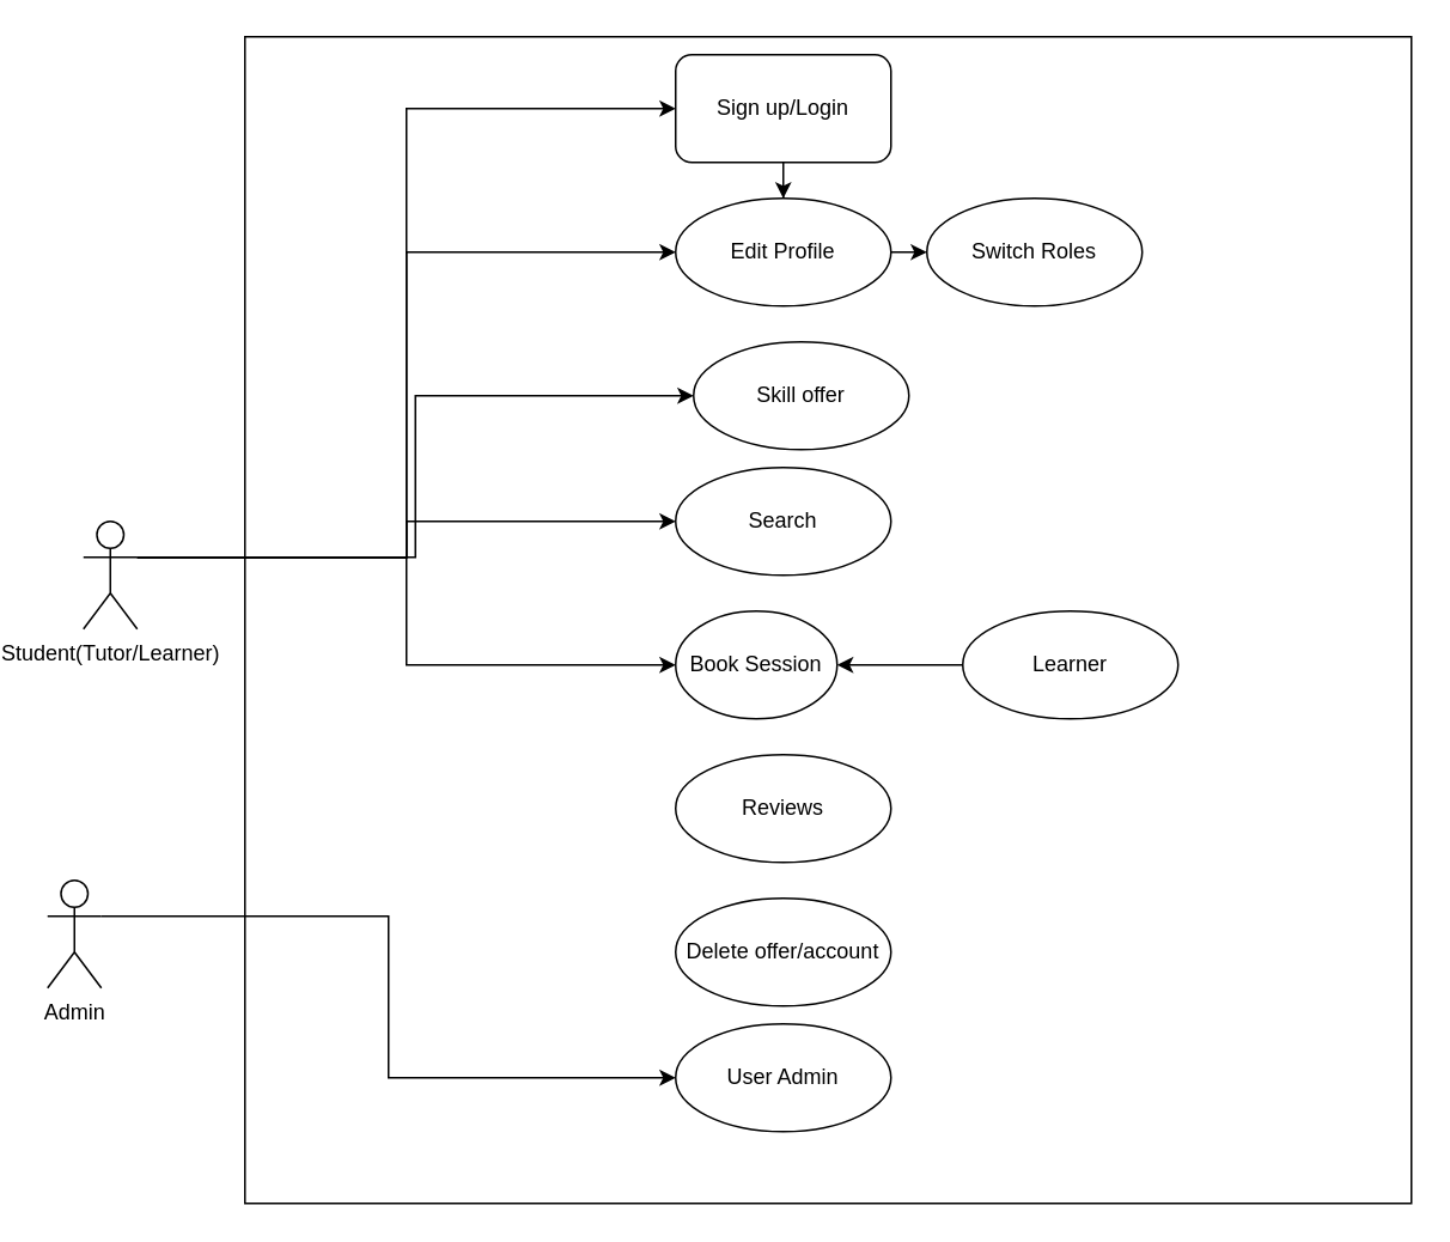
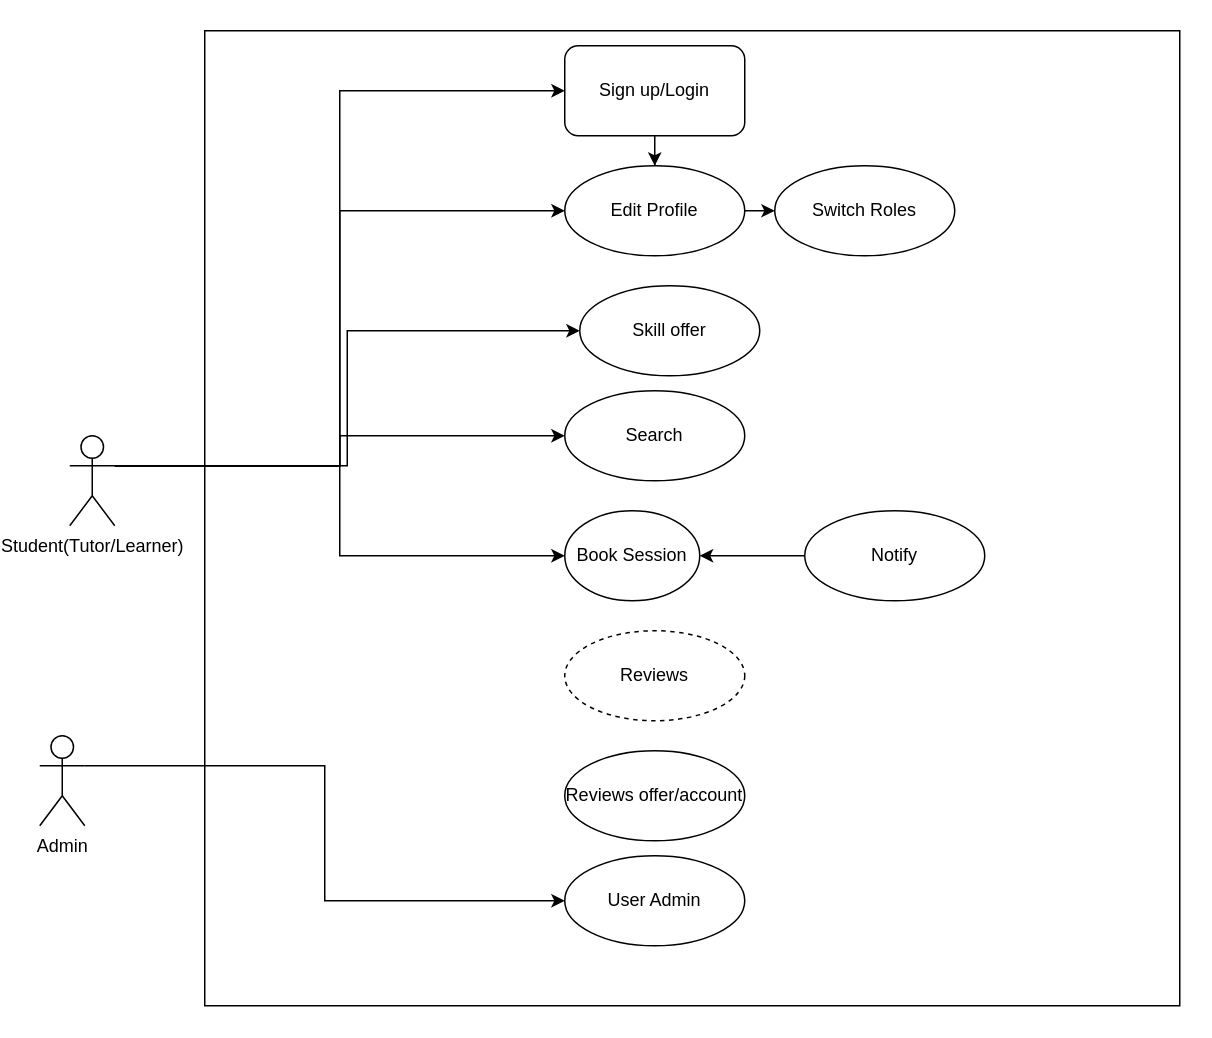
  <mxCell id="0" />
  <mxCell id="1" parent="0" />
  <mxCell id="2" value="" style="whiteSpace=wrap;html=1;aspect=fixed;" vertex="1" parent="1"><mxGeometry x="130" y="20" width="650" height="650" as="geometry" /></mxCell>
  <mxCell id="3" style="edgeStyle=orthogonalEdgeStyle;rounded=0;orthogonalLoop=1;jettySize=auto;html=1;exitX=1;exitY=0.333;exitDx=0;exitDy=0;exitPerimeter=0;entryX=0;entryY=0.5;entryDx=0;entryDy=0;" edge="1" parent="1" source="8" target="12"><mxGeometry relative="1" as="geometry" /></mxCell>
  <mxCell id="4" style="edgeStyle=orthogonalEdgeStyle;rounded=0;orthogonalLoop=1;jettySize=auto;html=1;exitX=1;exitY=0.333;exitDx=0;exitDy=0;exitPerimeter=0;entryX=0;entryY=0.5;entryDx=0;entryDy=0;" edge="1" parent="1" source="8" target="14"><mxGeometry relative="1" as="geometry" /></mxCell>
  <mxCell id="5" style="edgeStyle=orthogonalEdgeStyle;rounded=0;orthogonalLoop=1;jettySize=auto;html=1;exitX=1;exitY=0.333;exitDx=0;exitDy=0;exitPerimeter=0;entryX=0;entryY=0.5;entryDx=0;entryDy=0;" edge="1" parent="1" source="8" target="16"><mxGeometry relative="1" as="geometry" /></mxCell>
  <mxCell id="6" style="edgeStyle=orthogonalEdgeStyle;rounded=0;orthogonalLoop=1;jettySize=auto;html=1;exitX=1;exitY=0.333;exitDx=0;exitDy=0;exitPerimeter=0;entryX=0;entryY=0.5;entryDx=0;entryDy=0;" edge="1" parent="1" source="8" target="17"><mxGeometry relative="1" as="geometry" /></mxCell>
  <mxCell id="7" style="edgeStyle=orthogonalEdgeStyle;rounded=0;orthogonalLoop=1;jettySize=auto;html=1;exitX=1;exitY=0.333;exitDx=0;exitDy=0;exitPerimeter=0;entryX=0;entryY=0.5;entryDx=0;entryDy=0;" edge="1" parent="1" source="8" target="18"><mxGeometry relative="1" as="geometry" /></mxCell>
  <mxCell id="8" value="Student(Tutor/Learner)" style="shape=umlActor;verticalLabelPosition=bottom;verticalAlign=top;html=1;outlineConnect=0;" vertex="1" parent="1"><mxGeometry x="40" y="290" width="30" height="60" as="geometry" /></mxCell>
  <mxCell id="9" style="edgeStyle=orthogonalEdgeStyle;rounded=0;orthogonalLoop=1;jettySize=auto;html=1;exitX=1;exitY=0.333;exitDx=0;exitDy=0;exitPerimeter=0;entryX=0;entryY=0.5;entryDx=0;entryDy=0;" edge="1" parent="1" source="10" target="23"><mxGeometry relative="1" as="geometry" /></mxCell>
  <mxCell id="10" value="Admin" style="shape=umlActor;verticalLabelPosition=bottom;verticalAlign=top;html=1;outlineConnect=0;" vertex="1" parent="1"><mxGeometry x="20" y="490" width="30" height="60" as="geometry" /></mxCell>
  <mxCell id="11" style="edgeStyle=orthogonalEdgeStyle;rounded=0;orthogonalLoop=1;jettySize=auto;html=1;exitX=0.5;exitY=1;exitDx=0;exitDy=0;" edge="1" parent="1" source="12" target="14"><mxGeometry relative="1" as="geometry" /></mxCell>
  <mxCell id="12" value="Sign up/Login" style="whiteSpace=wrap;html=1;rounded=1;" vertex="1" parent="1"><mxGeometry x="370" y="30" width="120" height="60" as="geometry" /></mxCell>
  <mxCell id="13" style="edgeStyle=orthogonalEdgeStyle;rounded=0;orthogonalLoop=1;jettySize=auto;html=1;exitX=1;exitY=0.5;exitDx=0;exitDy=0;entryX=0;entryY=0.5;entryDx=0;entryDy=0;" edge="1" parent="1" source="14" target="15"><mxGeometry relative="1" as="geometry" /></mxCell>
  <mxCell id="14" value="Edit Profile&lt;span style=&quot;color: rgba(0, 0, 0, 0); font-family: monospace; font-size: 0px; text-align: start; text-wrap-mode: nowrap;&quot;&gt;%3CmxGraphModel%3E%3Croot%3E%3CmxCell%20id%3D%220%22%2F%3E%3CmxCell%20id%3D%221%22%20parent%3D%220%22%2F%3E%3CmxCell%20id%3D%222%22%20value%3D%22Sign%20up%2FLogin%22%20style%3D%22ellipse%3BwhiteSpace%3Dwrap%3Bhtml%3D1%3B%22%20vertex%3D%221%22%20parent%3D%221%22%3E%3CmxGeometry%20x%3D%22410%22%20y%3D%22-1050%22%20width%3D%22120%22%20height%3D%2260%22%20as%3D%22geometry%22%2F%3E%3C%2FmxCell%3E%3C%2Froot%3E%3C%2FmxGraphModel%3E&lt;/span&gt;" style="ellipse;whiteSpace=wrap;html=1;" vertex="1" parent="1"><mxGeometry x="370" y="110" width="120" height="60" as="geometry" /></mxCell>
  <mxCell id="15" value="Switch Roles" style="ellipse;whiteSpace=wrap;html=1;" vertex="1" parent="1"><mxGeometry x="510" y="110" width="120" height="60" as="geometry" /></mxCell>
  <mxCell id="16" value="Skill offer" style="ellipse;whiteSpace=wrap;html=1;" vertex="1" parent="1"><mxGeometry x="380" y="190" width="120" height="60" as="geometry" /></mxCell>
  <mxCell id="17" value="Search" style="ellipse;whiteSpace=wrap;html=1;" vertex="1" parent="1"><mxGeometry x="370" y="260" width="120" height="60" as="geometry" /></mxCell>
  <mxCell id="18" value="Book Session" style="ellipse;whiteSpace=wrap;html=1;" vertex="1" parent="1"><mxGeometry x="370" y="340" width="90" height="60" as="geometry" /></mxCell>
  <mxCell id="19" style="edgeStyle=orthogonalEdgeStyle;rounded=0;orthogonalLoop=1;jettySize=auto;html=1;exitX=0;exitY=0.5;exitDx=0;exitDy=0;entryX=1;entryY=0.5;entryDx=0;entryDy=0;" edge="1" parent="1" source="20" target="18"><mxGeometry relative="1" as="geometry" /></mxCell>
- <mxCell id="20" value="Learner" style="ellipse;whiteSpace=wrap;html=1;" vertex="1" parent="1"><mxGeometry x="530" y="340" width="120" height="60" as="geometry" /></mxCell>
- <mxCell id="21" value="Reviews" style="ellipse;whiteSpace=wrap;html=1;" vertex="1" parent="1"><mxGeometry x="370" y="420" width="120" height="60" as="geometry" /></mxCell>
- <mxCell id="22" value="Delete offer/account" style="ellipse;whiteSpace=wrap;html=1;" vertex="1" parent="1"><mxGeometry x="370" y="500" width="120" height="60" as="geometry" /></mxCell>
+ <mxCell id="20" value="Notify" style="ellipse;whiteSpace=wrap;html=1;" vertex="1" parent="1"><mxGeometry x="530" y="340" width="120" height="60" as="geometry" /></mxCell>
+ <mxCell id="21" value="Reviews" style="ellipse;whiteSpace=wrap;html=1;dashed=1;" vertex="1" parent="1"><mxGeometry x="370" y="420" width="120" height="60" as="geometry" /></mxCell>
+ <mxCell id="22" value="Reviews offer/account" style="ellipse;whiteSpace=wrap;html=1;" vertex="1" parent="1"><mxGeometry x="370" y="500" width="120" height="60" as="geometry" /></mxCell>
  <mxCell id="23" value="User Admin" style="ellipse;whiteSpace=wrap;html=1;" vertex="1" parent="1"><mxGeometry x="370" y="570" width="120" height="60" as="geometry" /></mxCell>
